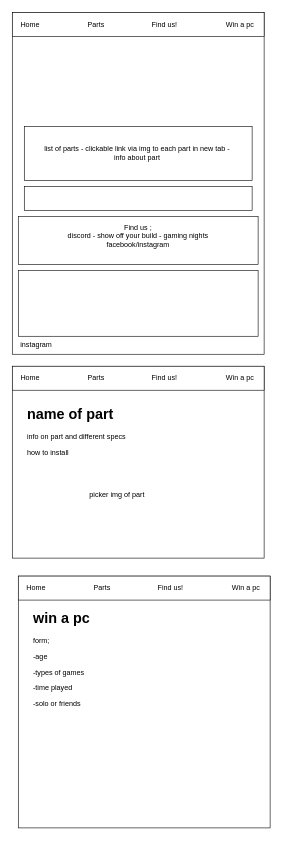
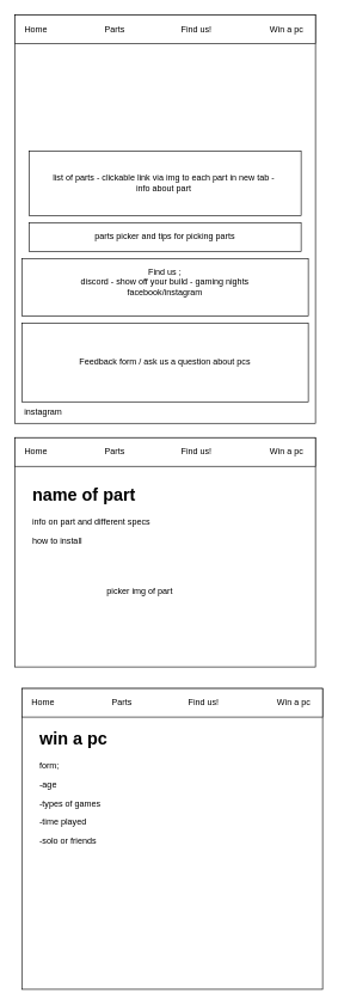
  <mxCell id="0" />
  <mxCell id="1" parent="0" />
  <mxCell id="2" value="" style="rounded=0;whiteSpace=wrap;html=1;" parent="1" vertex="1"><mxGeometry x="20" y="20" width="420" height="570" as="geometry" /></mxCell>
  <mxCell id="3" value="" style="rounded=0;whiteSpace=wrap;html=1;" parent="1" vertex="1"><mxGeometry x="20" y="20" width="420" height="40" as="geometry" /></mxCell>
  <mxCell id="4" value="&lt;div&gt;Home&lt;/div&gt;" style="text;html=1;strokeColor=none;fillColor=none;align=center;verticalAlign=middle;whiteSpace=wrap;rounded=0;" parent="1" vertex="1"><mxGeometry x="20" y="25" width="60" height="30" as="geometry" /></mxCell>
  <mxCell id="5" value="Parts" style="text;html=1;strokeColor=none;fillColor=none;align=center;verticalAlign=middle;whiteSpace=wrap;rounded=0;" parent="1" vertex="1"><mxGeometry x="130" y="25" width="60" height="30" as="geometry" /></mxCell>
  <mxCell id="6" value="&lt;div&gt;Find us!&lt;/div&gt;" style="text;html=1;strokeColor=none;fillColor=none;align=center;verticalAlign=middle;whiteSpace=wrap;rounded=0;" parent="1" vertex="1"><mxGeometry x="243.5" y="25" width="60" height="30" as="geometry" /></mxCell>
  <mxCell id="7" value="Win a pc" style="text;html=1;strokeColor=none;fillColor=none;align=center;verticalAlign=middle;whiteSpace=wrap;rounded=0;" parent="1" vertex="1"><mxGeometry x="370" y="25" width="60" height="30" as="geometry" /></mxCell>
  <mxCell id="8" value="" style="rounded=0;whiteSpace=wrap;html=1;" parent="1" vertex="1"><mxGeometry x="40" y="210" width="380" height="90" as="geometry" /></mxCell>
  <mxCell id="9" value="&lt;div&gt;list of parts - clickable link via img to each part in new tab -&amp;nbsp;&lt;/div&gt;&lt;div&gt;info about part&amp;nbsp; &lt;/div&gt;" style="text;html=1;strokeColor=none;fillColor=none;align=center;verticalAlign=middle;whiteSpace=wrap;rounded=0;" parent="1" vertex="1"><mxGeometry x="40" y="210" width="380" height="90" as="geometry" /></mxCell>
  <mxCell id="10" value="" style="rounded=0;whiteSpace=wrap;html=1;" parent="1" vertex="1"><mxGeometry x="40" y="310" width="380" height="40" as="geometry" /></mxCell>
+ <mxCell id="11" value="parts picker and tips for picking parts" style="text;html=1;strokeColor=none;fillColor=none;align=center;verticalAlign=middle;whiteSpace=wrap;rounded=0;" parent="1" vertex="1"><mxGeometry x="50" y="315" width="360" height="30" as="geometry" /></mxCell>
  <mxCell id="12" value="" style="rounded=0;whiteSpace=wrap;html=1;" parent="1" vertex="1"><mxGeometry x="30" y="450" width="400" height="110" as="geometry" /></mxCell>
+ <mxCell id="13" value="Feedback form / ask us a question about pcs" style="text;html=1;strokeColor=none;fillColor=none;align=center;verticalAlign=middle;whiteSpace=wrap;rounded=0;" parent="1" vertex="1"><mxGeometry x="40" y="460" width="380" height="90" as="geometry" /></mxCell>
  <mxCell id="14" value="" style="rounded=0;whiteSpace=wrap;html=1;" parent="1" vertex="1"><mxGeometry x="30" y="360" width="400" height="80" as="geometry" /></mxCell>
  <mxCell id="15" value="&lt;div&gt;Find us ;&lt;/div&gt;&lt;div&gt;discord - show off your build - gaming nights&lt;/div&gt;&lt;div&gt;facebook/instagram &lt;br&gt;&lt;/div&gt;&lt;div&gt;&lt;br&gt;&lt;/div&gt;" style="text;html=1;strokeColor=none;fillColor=none;align=center;verticalAlign=middle;whiteSpace=wrap;rounded=0;" parent="1" vertex="1"><mxGeometry x="40" y="370" width="380" height="60" as="geometry" /></mxCell>
  <mxCell id="16" value="&lt;div&gt;instagram&lt;/div&gt;" style="text;html=1;strokeColor=none;fillColor=none;align=center;verticalAlign=middle;whiteSpace=wrap;rounded=0;" parent="1" vertex="1"><mxGeometry x="30" y="560" width="60" height="30" as="geometry" /></mxCell>
  <mxCell id="17" value="" style="rounded=0;whiteSpace=wrap;html=1;" parent="1" vertex="1"><mxGeometry x="20" y="610" width="420" height="320" as="geometry" /></mxCell>
  <mxCell id="18" value="&lt;h1&gt;name of part&lt;br&gt;&lt;/h1&gt;&lt;p&gt;info on part and different specs &lt;br&gt;&lt;/p&gt;&lt;p&gt;how to install&lt;br&gt;&lt;/p&gt;" style="text;html=1;strokeColor=none;fillColor=none;spacing=5;spacingTop=-20;whiteSpace=wrap;overflow=hidden;rounded=0;" parent="1" vertex="1"><mxGeometry x="40" y="670" width="190" height="120" as="geometry" /></mxCell>
  <mxCell id="19" value="picker img of part " style="text;html=1;strokeColor=none;fillColor=none;align=center;verticalAlign=middle;whiteSpace=wrap;rounded=0;" parent="1" vertex="1"><mxGeometry x="70" y="790" width="250" height="70" as="geometry" /></mxCell>
  <mxCell id="20" value="" style="rounded=0;whiteSpace=wrap;html=1;" parent="1" vertex="1"><mxGeometry x="30" y="960" width="420" height="420" as="geometry" /></mxCell>
  <mxCell id="21" value="&lt;h1&gt;win a pc&lt;br&gt;&lt;/h1&gt;&lt;p&gt;form;&lt;/p&gt;&lt;p&gt;-age&lt;/p&gt;&lt;p&gt;-types of games&lt;/p&gt;&lt;p&gt;-time played &lt;br&gt;&lt;/p&gt;&lt;p&gt;-solo or friends&lt;/p&gt;&lt;p&gt;&lt;br&gt;&lt;/p&gt;" style="text;html=1;strokeColor=none;fillColor=none;spacing=5;spacingTop=-20;whiteSpace=wrap;overflow=hidden;rounded=0;" parent="1" vertex="1"><mxGeometry x="50" y="1010" width="190" height="260" as="geometry" /></mxCell>
  <mxCell id="22" value="" style="rounded=0;whiteSpace=wrap;html=1;" parent="1" vertex="1"><mxGeometry x="20" y="610" width="420" height="40" as="geometry" /></mxCell>
  <mxCell id="23" value="&lt;div&gt;Home&lt;/div&gt;" style="text;html=1;strokeColor=none;fillColor=none;align=center;verticalAlign=middle;whiteSpace=wrap;rounded=0;" parent="1" vertex="1"><mxGeometry x="20" y="615" width="60" height="30" as="geometry" /></mxCell>
  <mxCell id="24" value="Parts" style="text;html=1;strokeColor=none;fillColor=none;align=center;verticalAlign=middle;whiteSpace=wrap;rounded=0;" parent="1" vertex="1"><mxGeometry x="130" y="615" width="60" height="30" as="geometry" /></mxCell>
  <mxCell id="25" value="&lt;div&gt;Find us!&lt;/div&gt;" style="text;html=1;strokeColor=none;fillColor=none;align=center;verticalAlign=middle;whiteSpace=wrap;rounded=0;" parent="1" vertex="1"><mxGeometry x="243.5" y="615" width="60" height="30" as="geometry" /></mxCell>
  <mxCell id="26" value="Win a pc" style="text;html=1;strokeColor=none;fillColor=none;align=center;verticalAlign=middle;whiteSpace=wrap;rounded=0;" parent="1" vertex="1"><mxGeometry x="370" y="615" width="60" height="30" as="geometry" /></mxCell>
  <mxCell id="27" value="" style="rounded=0;whiteSpace=wrap;html=1;" parent="1" vertex="1"><mxGeometry x="30" y="960" width="420" height="40" as="geometry" /></mxCell>
  <mxCell id="28" value="&lt;div&gt;Home&lt;/div&gt;" style="text;html=1;strokeColor=none;fillColor=none;align=center;verticalAlign=middle;whiteSpace=wrap;rounded=0;" parent="1" vertex="1"><mxGeometry x="30" y="965" width="60" height="30" as="geometry" /></mxCell>
  <mxCell id="29" value="Parts" style="text;html=1;strokeColor=none;fillColor=none;align=center;verticalAlign=middle;whiteSpace=wrap;rounded=0;" parent="1" vertex="1"><mxGeometry x="140" y="965" width="60" height="30" as="geometry" /></mxCell>
  <mxCell id="30" value="&lt;div&gt;Find us!&lt;/div&gt;" style="text;html=1;strokeColor=none;fillColor=none;align=center;verticalAlign=middle;whiteSpace=wrap;rounded=0;" parent="1" vertex="1"><mxGeometry x="253.5" y="965" width="60" height="30" as="geometry" /></mxCell>
  <mxCell id="31" value="Win a pc" style="text;html=1;strokeColor=none;fillColor=none;align=center;verticalAlign=middle;whiteSpace=wrap;rounded=0;" parent="1" vertex="1"><mxGeometry x="380" y="965" width="60" height="30" as="geometry" /></mxCell>
